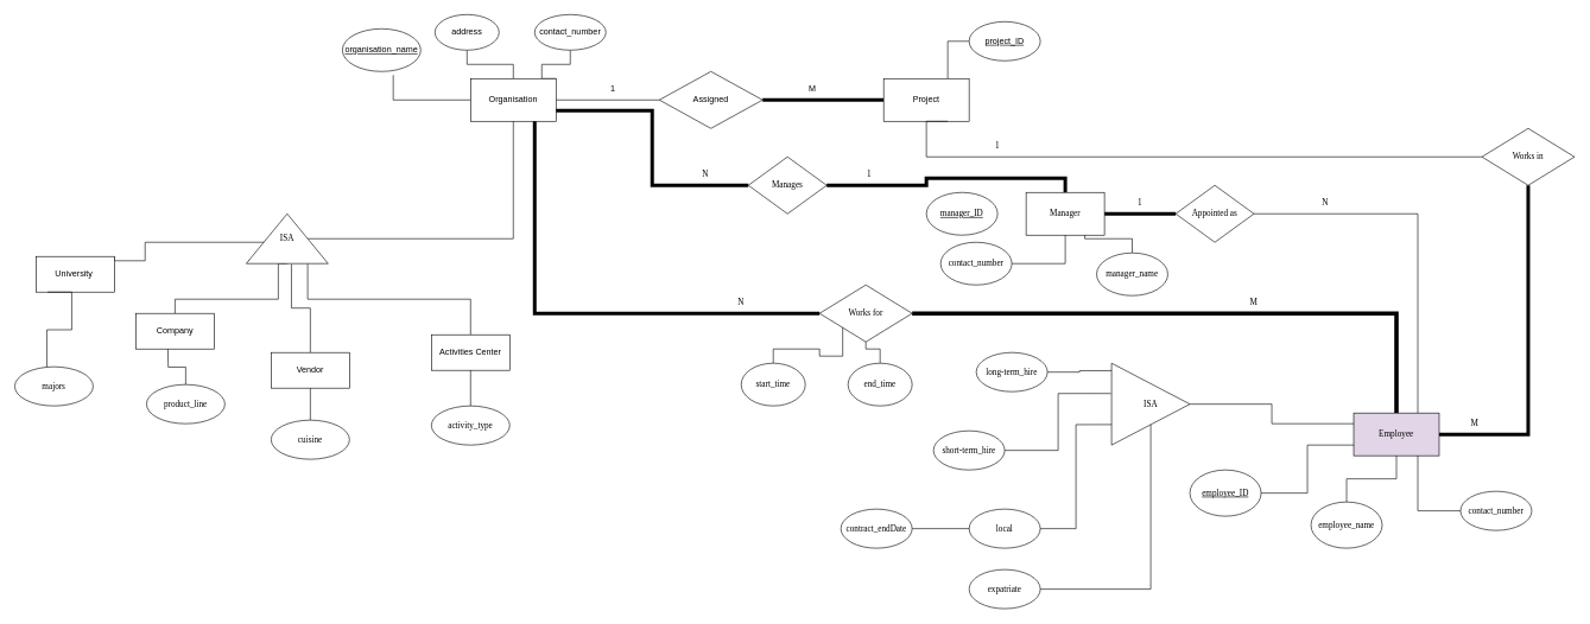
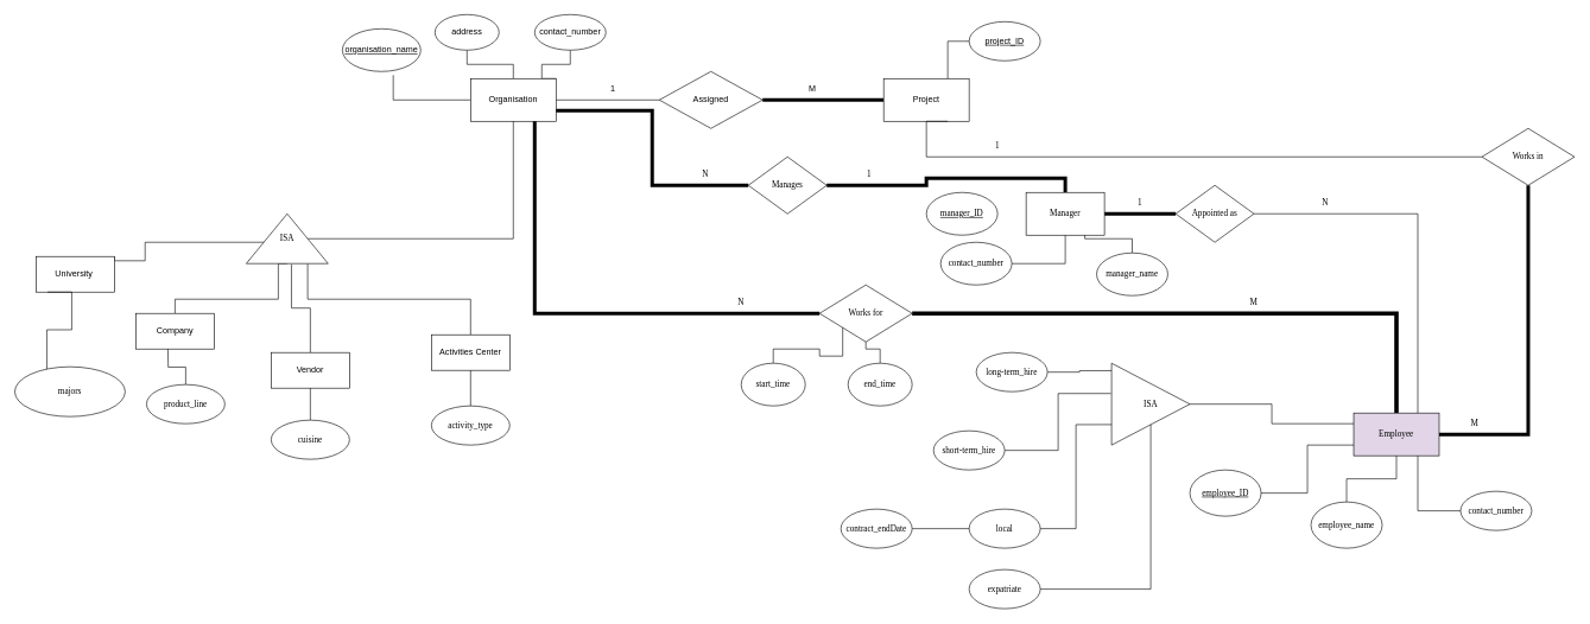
  <mxCell id="0" />
  <mxCell id="1" parent="0" />
  <mxCell id="2" style="edgeStyle=orthogonalEdgeStyle;rounded=0;orthogonalLoop=1;jettySize=auto;html=1;exitX=0;exitY=0.5;exitDx=0;exitDy=0;entryX=0.649;entryY=1.084;entryDx=0;entryDy=0;entryPerimeter=0;endArrow=none;endFill=0;" parent="1" source="6" target="12" edge="1"><mxGeometry relative="1" as="geometry" /></mxCell>
  <mxCell id="3" style="edgeStyle=orthogonalEdgeStyle;rounded=0;orthogonalLoop=1;jettySize=auto;html=1;exitX=0.5;exitY=0;exitDx=0;exitDy=0;entryX=0.5;entryY=1;entryDx=0;entryDy=0;endArrow=none;endFill=0;" parent="1" source="6" target="11" edge="1"><mxGeometry relative="1" as="geometry" /></mxCell>
  <mxCell id="4" style="edgeStyle=orthogonalEdgeStyle;rounded=0;orthogonalLoop=1;jettySize=auto;html=1;exitX=1;exitY=0.5;exitDx=0;exitDy=0;entryX=0;entryY=0.5;entryDx=0;entryDy=0;endArrow=none;endFill=0;" parent="1" source="6" target="7" edge="1"><mxGeometry relative="1" as="geometry" /></mxCell>
  <mxCell id="5" style="edgeStyle=orthogonalEdgeStyle;rounded=0;orthogonalLoop=1;jettySize=auto;html=1;exitX=1;exitY=0;exitDx=0;exitDy=0;entryX=0.5;entryY=1;entryDx=0;entryDy=0;endArrow=none;endFill=0;" parent="1" source="6" target="13" edge="1"><mxGeometry relative="1" as="geometry"><Array as="points"><mxPoint x="760" y="110" /><mxPoint x="760" y="90" /><mxPoint x="800" y="90" /></Array></mxGeometry></mxCell>
  <mxCell id="6" value="Organisation" style="rounded=0;whiteSpace=wrap;html=1;" parent="1" vertex="1"><mxGeometry x="660" y="110" width="120" height="60" as="geometry" /></mxCell>
  <mxCell id="7" value="Assigned" style="rhombus;whiteSpace=wrap;html=1;" parent="1" vertex="1"><mxGeometry x="925" y="100" width="145" height="80" as="geometry" /></mxCell>
  <mxCell id="8" style="edgeStyle=orthogonalEdgeStyle;rounded=0;orthogonalLoop=1;jettySize=auto;html=1;exitX=0;exitY=0.5;exitDx=0;exitDy=0;endArrow=none;endFill=0;strokeWidth=5;" parent="1" source="10" target="7" edge="1"><mxGeometry relative="1" as="geometry" /></mxCell>
  <mxCell id="9" style="edgeStyle=orthogonalEdgeStyle;rounded=0;orthogonalLoop=1;jettySize=auto;html=1;exitX=0.75;exitY=0;exitDx=0;exitDy=0;entryX=0;entryY=0.5;entryDx=0;entryDy=0;endArrow=none;endFill=0;" edge="1" parent="1" source="10" target="84"><mxGeometry relative="1" as="geometry" /></mxCell>
  <mxCell id="10" value="Project" style="rounded=0;whiteSpace=wrap;html=1;" parent="1" vertex="1"><mxGeometry x="1240" y="110" width="120" height="60" as="geometry" /></mxCell>
  <mxCell id="11" value="address" style="ellipse;whiteSpace=wrap;html=1;" parent="1" vertex="1"><mxGeometry x="610" y="20" width="90" height="50" as="geometry" /></mxCell>
  <mxCell id="12" value="&lt;u&gt;organisation_name&lt;/u&gt;" style="ellipse;whiteSpace=wrap;html=1;" parent="1" vertex="1"><mxGeometry x="480" y="40" width="110" height="60" as="geometry" /></mxCell>
  <mxCell id="13" value="contact_number" style="ellipse;whiteSpace=wrap;html=1;" parent="1" vertex="1"><mxGeometry x="750" y="20" width="100" height="50" as="geometry" /></mxCell>
  <mxCell id="14" value="1" style="text;html=1;strokeColor=none;fillColor=none;align=center;verticalAlign=middle;whiteSpace=wrap;rounded=0;" parent="1" vertex="1"><mxGeometry x="830" y="110" width="60" height="30" as="geometry" /></mxCell>
  <mxCell id="15" value="M" style="text;html=1;strokeColor=none;fillColor=none;align=center;verticalAlign=middle;whiteSpace=wrap;rounded=0;" parent="1" vertex="1"><mxGeometry x="1110" y="110" width="60" height="30" as="geometry" /></mxCell>
  <mxCell id="16" style="edgeStyle=orthogonalEdgeStyle;rounded=0;orthogonalLoop=1;jettySize=auto;html=1;exitX=1;exitY=0;exitDx=0;exitDy=0;entryX=0.06;entryY=0.026;entryDx=0;entryDy=0;entryPerimeter=0;fontFamily=Times New Roman;endArrow=none;endFill=0;strokeWidth=1;" parent="1" source="17" target="25" edge="1"><mxGeometry relative="1" as="geometry"><Array as="points"><mxPoint x="160" y="366" /><mxPoint x="203" y="366" /><mxPoint x="203" y="340" /><mxPoint x="390" y="340" /><mxPoint x="390" y="366" /></Array></mxGeometry></mxCell>
  <mxCell id="17" value="University&amp;nbsp;" style="rounded=0;whiteSpace=wrap;html=1;" parent="1" vertex="1"><mxGeometry x="50" y="360" width="110" height="50" as="geometry" /></mxCell>
  <mxCell id="18" style="edgeStyle=orthogonalEdgeStyle;rounded=0;orthogonalLoop=1;jettySize=auto;html=1;exitX=0.5;exitY=0;exitDx=0;exitDy=0;entryX=0;entryY=0.5;entryDx=0;entryDy=0;fontFamily=Times New Roman;endArrow=none;endFill=0;strokeWidth=1;" parent="1" source="19" target="25" edge="1"><mxGeometry relative="1" as="geometry"><Array as="points"><mxPoint x="245" y="420" /><mxPoint x="390" y="420" /><mxPoint x="390" y="370" /></Array></mxGeometry></mxCell>
  <mxCell id="19" value="Company" style="rounded=0;whiteSpace=wrap;html=1;" parent="1" vertex="1"><mxGeometry x="190" y="440" width="110" height="50" as="geometry" /></mxCell>
  <mxCell id="20" style="edgeStyle=orthogonalEdgeStyle;rounded=0;orthogonalLoop=1;jettySize=auto;html=1;exitX=0.5;exitY=0;exitDx=0;exitDy=0;fontFamily=Times New Roman;endArrow=none;endFill=0;strokeWidth=1;entryX=-0.011;entryY=0.552;entryDx=0;entryDy=0;entryPerimeter=0;" parent="1" source="21" target="25" edge="1"><mxGeometry relative="1" as="geometry"><mxPoint x="410" y="410" as="targetPoint" /></mxGeometry></mxCell>
  <mxCell id="21" value="Vendor" style="rounded=0;whiteSpace=wrap;html=1;" parent="1" vertex="1"><mxGeometry x="380" y="495" width="110" height="50" as="geometry" /></mxCell>
  <mxCell id="22" style="edgeStyle=orthogonalEdgeStyle;rounded=0;orthogonalLoop=1;jettySize=auto;html=1;exitX=0.5;exitY=0;exitDx=0;exitDy=0;fontFamily=Times New Roman;endArrow=none;endFill=0;strokeWidth=1;entryX=0;entryY=0.75;entryDx=0;entryDy=0;" parent="1" source="23" target="25" edge="1"><mxGeometry relative="1" as="geometry"><mxPoint x="460" y="400" as="targetPoint" /></mxGeometry></mxCell>
  <mxCell id="23" value="Activities Center" style="rounded=0;whiteSpace=wrap;html=1;" parent="1" vertex="1"><mxGeometry x="605" y="470" width="110" height="50" as="geometry" /></mxCell>
  <mxCell id="24" style="edgeStyle=orthogonalEdgeStyle;rounded=0;orthogonalLoop=1;jettySize=auto;html=1;entryX=0.5;entryY=1;entryDx=0;entryDy=0;fontFamily=Times New Roman;endArrow=none;endFill=0;strokeWidth=1;" parent="1" source="25" target="6" edge="1"><mxGeometry relative="1" as="geometry" /></mxCell>
  <mxCell id="25" value="ISA" style="triangle;whiteSpace=wrap;html=1;fontFamily=Times New Roman;direction=north;" parent="1" vertex="1"><mxGeometry x="345" y="300" width="115" height="70" as="geometry" /></mxCell>
  <mxCell id="26" style="edgeStyle=orthogonalEdgeStyle;rounded=0;orthogonalLoop=1;jettySize=auto;html=1;exitX=0.5;exitY=1;exitDx=0;exitDy=0;fontFamily=Times New Roman;endArrow=none;endFill=0;strokeWidth=1;" parent="1" source="17" target="17" edge="1"><mxGeometry relative="1" as="geometry" /></mxCell>
  <mxCell id="27" style="edgeStyle=orthogonalEdgeStyle;rounded=0;orthogonalLoop=1;jettySize=auto;html=1;fontFamily=Times New Roman;endArrow=none;endFill=0;strokeWidth=1;" parent="1" source="28" edge="1"><mxGeometry relative="1" as="geometry"><mxPoint x="66" y="410" as="targetPoint" /><Array as="points"><mxPoint x="65" y="463" /><mxPoint x="100" y="463" /><mxPoint x="100" y="410" /></Array></mxGeometry></mxCell>
- <mxCell id="28" value="majors" style="ellipse;whiteSpace=wrap;html=1;fontFamily=Times New Roman;" parent="1" vertex="1"><mxGeometry x="20" y="515" width="110" height="55" as="geometry" /></mxCell>
+ <mxCell id="28" value="majors" style="ellipse;whiteSpace=wrap;html=1;fontFamily=Times New Roman;" parent="1" vertex="1"><mxGeometry x="20" y="515" width="155" height="70" as="geometry" /></mxCell>
  <mxCell id="29" style="edgeStyle=orthogonalEdgeStyle;rounded=0;orthogonalLoop=1;jettySize=auto;html=1;entryX=0.5;entryY=1;entryDx=0;entryDy=0;fontFamily=Times New Roman;endArrow=none;endFill=0;strokeWidth=1;" parent="1" source="30" target="21" edge="1"><mxGeometry relative="1" as="geometry" /></mxCell>
  <mxCell id="30" value="cuisine" style="ellipse;whiteSpace=wrap;html=1;fontFamily=Times New Roman;" parent="1" vertex="1"><mxGeometry x="380" y="590" width="110" height="55" as="geometry" /></mxCell>
  <mxCell id="31" style="edgeStyle=orthogonalEdgeStyle;rounded=0;orthogonalLoop=1;jettySize=auto;html=1;fontFamily=Times New Roman;endArrow=none;endFill=0;strokeWidth=1;" parent="1" source="32" edge="1"><mxGeometry relative="1" as="geometry"><mxPoint x="235" y="490" as="targetPoint" /></mxGeometry></mxCell>
  <mxCell id="32" value="product_line" style="ellipse;whiteSpace=wrap;html=1;fontFamily=Times New Roman;" parent="1" vertex="1"><mxGeometry x="205" y="540" width="110" height="55" as="geometry" /></mxCell>
  <mxCell id="33" style="edgeStyle=orthogonalEdgeStyle;rounded=0;orthogonalLoop=1;jettySize=auto;html=1;entryX=0.5;entryY=1;entryDx=0;entryDy=0;fontFamily=Times New Roman;endArrow=none;endFill=0;strokeWidth=1;" parent="1" source="34" target="23" edge="1"><mxGeometry relative="1" as="geometry" /></mxCell>
  <mxCell id="34" value="activity_type" style="ellipse;whiteSpace=wrap;html=1;fontFamily=Times New Roman;" parent="1" vertex="1"><mxGeometry x="605" y="570" width="110" height="55" as="geometry" /></mxCell>
  <mxCell id="35" style="edgeStyle=orthogonalEdgeStyle;rounded=0;orthogonalLoop=1;jettySize=auto;html=1;exitX=0.5;exitY=0;exitDx=0;exitDy=0;entryX=1;entryY=0.5;entryDx=0;entryDy=0;fontFamily=Times New Roman;endArrow=none;endFill=0;strokeWidth=6;" parent="1" source="38" target="40" edge="1"><mxGeometry relative="1" as="geometry" /></mxCell>
  <mxCell id="36" style="edgeStyle=orthogonalEdgeStyle;rounded=0;orthogonalLoop=1;jettySize=auto;html=1;exitX=1;exitY=0.5;exitDx=0;exitDy=0;fontFamily=Times New Roman;endArrow=none;endFill=0;strokeWidth=5;" parent="1" source="38" target="42" edge="1"><mxGeometry relative="1" as="geometry" /></mxCell>
  <mxCell id="37" style="edgeStyle=orthogonalEdgeStyle;rounded=0;orthogonalLoop=1;jettySize=auto;html=1;exitX=0.75;exitY=0;exitDx=0;exitDy=0;entryX=1;entryY=0.5;entryDx=0;entryDy=0;fontFamily=Times New Roman;endArrow=none;endFill=0;strokeWidth=1;" parent="1" source="38" target="69" edge="1"><mxGeometry relative="1" as="geometry" /></mxCell>
  <mxCell id="38" value="Employee" style="rounded=0;whiteSpace=wrap;html=1;fontFamily=Times New Roman;fillColor=#e1d5e7;" parent="1" vertex="1"><mxGeometry x="1900" y="580" width="120" height="60" as="geometry" /></mxCell>
  <mxCell id="39" style="edgeStyle=orthogonalEdgeStyle;rounded=0;orthogonalLoop=1;jettySize=auto;html=1;exitX=0;exitY=0.5;exitDx=0;exitDy=0;entryX=0.75;entryY=1;entryDx=0;entryDy=0;fontFamily=Times New Roman;endArrow=none;endFill=0;strokeWidth=5;" parent="1" source="40" target="6" edge="1"><mxGeometry relative="1" as="geometry" /></mxCell>
  <mxCell id="40" value="Works for" style="rhombus;whiteSpace=wrap;html=1;fontFamily=Times New Roman;" parent="1" vertex="1"><mxGeometry x="1150" y="400" width="130" height="80" as="geometry" /></mxCell>
  <mxCell id="41" style="edgeStyle=orthogonalEdgeStyle;rounded=0;orthogonalLoop=1;jettySize=auto;html=1;entryX=0.75;entryY=1;entryDx=0;entryDy=0;fontFamily=Times New Roman;endArrow=none;endFill=0;strokeWidth=1;" parent="1" source="42" target="10" edge="1"><mxGeometry relative="1" as="geometry"><Array as="points"><mxPoint x="1300" y="220" /><mxPoint x="1300" y="170" /></Array></mxGeometry></mxCell>
  <mxCell id="42" value="Works in" style="rhombus;whiteSpace=wrap;html=1;fontFamily=Times New Roman;" parent="1" vertex="1"><mxGeometry x="2080" y="180" width="130" height="80" as="geometry" /></mxCell>
  <mxCell id="43" value="M" style="text;html=1;strokeColor=none;fillColor=none;align=center;verticalAlign=middle;whiteSpace=wrap;rounded=0;fontFamily=Times New Roman;" parent="1" vertex="1"><mxGeometry x="1730" y="410" width="60" height="30" as="geometry" /></mxCell>
  <mxCell id="44" value="N" style="text;html=1;strokeColor=none;fillColor=none;align=center;verticalAlign=middle;whiteSpace=wrap;rounded=0;fontFamily=Times New Roman;" parent="1" vertex="1"><mxGeometry x="1010" y="410" width="60" height="30" as="geometry" /></mxCell>
  <mxCell id="45" value="M" style="text;html=1;strokeColor=none;fillColor=none;align=center;verticalAlign=middle;whiteSpace=wrap;rounded=0;fontFamily=Times New Roman;" parent="1" vertex="1"><mxGeometry x="2040" y="580" width="60" height="30" as="geometry" /></mxCell>
  <mxCell id="46" value="1" style="text;html=1;strokeColor=none;fillColor=none;align=center;verticalAlign=middle;whiteSpace=wrap;rounded=0;fontFamily=Times New Roman;" parent="1" vertex="1"><mxGeometry x="1370" y="190" width="60" height="30" as="geometry" /></mxCell>
  <mxCell id="47" style="edgeStyle=orthogonalEdgeStyle;rounded=0;orthogonalLoop=1;jettySize=auto;html=1;entryX=0.75;entryY=1;entryDx=0;entryDy=0;fontFamily=Times New Roman;endArrow=none;endFill=0;strokeWidth=1;" parent="1" source="48" target="38" edge="1"><mxGeometry relative="1" as="geometry" /></mxCell>
  <mxCell id="48" value="contact_number" style="ellipse;whiteSpace=wrap;html=1;fontFamily=Times New Roman;" parent="1" vertex="1"><mxGeometry x="2050" y="690" width="100" height="55" as="geometry" /></mxCell>
  <mxCell id="49" style="edgeStyle=orthogonalEdgeStyle;rounded=0;orthogonalLoop=1;jettySize=auto;html=1;entryX=0.5;entryY=1;entryDx=0;entryDy=0;fontFamily=Times New Roman;endArrow=none;endFill=0;strokeWidth=1;" parent="1" source="50" target="38" edge="1"><mxGeometry relative="1" as="geometry" /></mxCell>
  <mxCell id="50" value="employee_name" style="ellipse;whiteSpace=wrap;html=1;fontFamily=Times New Roman;" parent="1" vertex="1"><mxGeometry x="1840" y="705" width="100" height="65" as="geometry" /></mxCell>
  <mxCell id="51" style="edgeStyle=orthogonalEdgeStyle;rounded=0;orthogonalLoop=1;jettySize=auto;html=1;fontFamily=Times New Roman;endArrow=none;endFill=0;strokeWidth=1;entryX=0;entryY=0.75;entryDx=0;entryDy=0;" parent="1" source="52" target="38" edge="1"><mxGeometry relative="1" as="geometry"><mxPoint x="1880" y="620" as="targetPoint" /></mxGeometry></mxCell>
  <mxCell id="52" value="&lt;u&gt;employee_ID&lt;/u&gt;" style="ellipse;whiteSpace=wrap;html=1;fontFamily=Times New Roman;" parent="1" vertex="1"><mxGeometry x="1670" y="660" width="100" height="65" as="geometry" /></mxCell>
  <mxCell id="53" style="edgeStyle=orthogonalEdgeStyle;rounded=0;orthogonalLoop=1;jettySize=auto;html=1;entryX=0.5;entryY=1;entryDx=0;entryDy=0;fontFamily=Times New Roman;endArrow=none;endFill=0;strokeWidth=1;" parent="1" source="54" target="40" edge="1"><mxGeometry relative="1" as="geometry" /></mxCell>
  <mxCell id="54" value="end_time" style="ellipse;whiteSpace=wrap;html=1;fontFamily=Times New Roman;" parent="1" vertex="1"><mxGeometry x="1190" y="510" width="90" height="60" as="geometry" /></mxCell>
  <mxCell id="55" style="edgeStyle=orthogonalEdgeStyle;rounded=0;orthogonalLoop=1;jettySize=auto;html=1;exitX=0.5;exitY=0;exitDx=0;exitDy=0;entryX=0;entryY=1;entryDx=0;entryDy=0;fontFamily=Times New Roman;endArrow=none;endFill=0;strokeWidth=1;" parent="1" source="56" target="40" edge="1"><mxGeometry relative="1" as="geometry" /></mxCell>
  <mxCell id="56" value="start_time" style="ellipse;whiteSpace=wrap;html=1;fontFamily=Times New Roman;" parent="1" vertex="1"><mxGeometry x="1040" y="510" width="90" height="60" as="geometry" /></mxCell>
  <mxCell id="57" style="edgeStyle=orthogonalEdgeStyle;rounded=0;orthogonalLoop=1;jettySize=auto;html=1;entryX=0;entryY=0.25;entryDx=0;entryDy=0;fontFamily=Times New Roman;endArrow=none;endFill=0;strokeWidth=1;" parent="1" source="58" target="38" edge="1"><mxGeometry relative="1" as="geometry" /></mxCell>
  <mxCell id="58" value="ISA" style="triangle;whiteSpace=wrap;html=1;fontFamily=Times New Roman;" parent="1" vertex="1"><mxGeometry x="1560" y="510" width="110" height="115" as="geometry" /></mxCell>
  <mxCell id="59" style="edgeStyle=orthogonalEdgeStyle;rounded=0;orthogonalLoop=1;jettySize=auto;html=1;exitX=1;exitY=0.5;exitDx=0;exitDy=0;fontFamily=Times New Roman;endArrow=none;endFill=0;strokeWidth=1;entryX=-0.009;entryY=0.37;entryDx=0;entryDy=0;entryPerimeter=0;" parent="1" source="60" target="58" edge="1"><mxGeometry relative="1" as="geometry"><mxPoint x="1550" y="549" as="targetPoint" /></mxGeometry></mxCell>
  <mxCell id="60" value="short-term_hire" style="ellipse;whiteSpace=wrap;html=1;fontFamily=Times New Roman;" parent="1" vertex="1"><mxGeometry x="1310" y="605" width="100" height="55" as="geometry" /></mxCell>
  <mxCell id="61" style="edgeStyle=orthogonalEdgeStyle;rounded=0;orthogonalLoop=1;jettySize=auto;html=1;exitX=1;exitY=0.5;exitDx=0;exitDy=0;fontFamily=Times New Roman;endArrow=none;endFill=0;strokeWidth=1;entryX=0;entryY=0.091;entryDx=0;entryDy=0;entryPerimeter=0;" parent="1" source="62" target="58" edge="1"><mxGeometry relative="1" as="geometry"><mxPoint x="1550" y="550" as="targetPoint" /></mxGeometry></mxCell>
  <mxCell id="62" value="long-term_hire" style="ellipse;whiteSpace=wrap;html=1;fontFamily=Times New Roman;" parent="1" vertex="1"><mxGeometry x="1370" y="495" width="100" height="55" as="geometry" /></mxCell>
  <mxCell id="63" style="edgeStyle=orthogonalEdgeStyle;rounded=0;orthogonalLoop=1;jettySize=auto;html=1;fontFamily=Times New Roman;endArrow=none;endFill=0;strokeWidth=1;" parent="1" source="64" target="58" edge="1"><mxGeometry relative="1" as="geometry"><mxPoint x="1574" y="620" as="targetPoint" /></mxGeometry></mxCell>
  <mxCell id="64" value="expatriate" style="ellipse;whiteSpace=wrap;html=1;fontFamily=Times New Roman;" parent="1" vertex="1"><mxGeometry x="1360" y="800" width="100" height="55" as="geometry" /></mxCell>
  <mxCell id="65" style="edgeStyle=orthogonalEdgeStyle;rounded=0;orthogonalLoop=1;jettySize=auto;html=1;entryX=0;entryY=0.75;entryDx=0;entryDy=0;fontFamily=Times New Roman;endArrow=none;endFill=0;strokeWidth=1;" parent="1" source="66" target="58" edge="1"><mxGeometry relative="1" as="geometry" /></mxCell>
  <mxCell id="66" value="local" style="ellipse;whiteSpace=wrap;html=1;fontFamily=Times New Roman;" parent="1" vertex="1"><mxGeometry x="1360" y="715" width="100" height="55" as="geometry" /></mxCell>
  <mxCell id="67" style="edgeStyle=orthogonalEdgeStyle;rounded=0;orthogonalLoop=1;jettySize=auto;html=1;fontFamily=Times New Roman;endArrow=none;endFill=0;strokeWidth=1;" parent="1" source="68" target="66" edge="1"><mxGeometry relative="1" as="geometry" /></mxCell>
  <mxCell id="68" value="contract_endDate" style="ellipse;whiteSpace=wrap;html=1;fontFamily=Times New Roman;" parent="1" vertex="1"><mxGeometry x="1180" y="715" width="100" height="55" as="geometry" /></mxCell>
  <mxCell id="69" value="Appointed as" style="rhombus;whiteSpace=wrap;html=1;fontFamily=Times New Roman;" parent="1" vertex="1"><mxGeometry x="1650" y="260" width="110" height="80" as="geometry" /></mxCell>
  <mxCell id="70" value="N" style="text;html=1;strokeColor=none;fillColor=none;align=center;verticalAlign=middle;whiteSpace=wrap;rounded=0;fontFamily=Times New Roman;" parent="1" vertex="1"><mxGeometry x="1830" y="270" width="60" height="30" as="geometry" /></mxCell>
  <mxCell id="71" style="edgeStyle=orthogonalEdgeStyle;rounded=0;orthogonalLoop=1;jettySize=auto;html=1;entryX=0;entryY=0.5;entryDx=0;entryDy=0;fontFamily=Times New Roman;endArrow=none;endFill=0;strokeWidth=5;" parent="1" source="73" target="69" edge="1"><mxGeometry relative="1" as="geometry" /></mxCell>
  <mxCell id="72" style="edgeStyle=orthogonalEdgeStyle;rounded=0;orthogonalLoop=1;jettySize=auto;html=1;exitX=0.5;exitY=0;exitDx=0;exitDy=0;fontFamily=Times New Roman;endArrow=none;endFill=0;strokeWidth=5;" parent="1" source="73" target="81" edge="1"><mxGeometry relative="1" as="geometry" /></mxCell>
  <mxCell id="73" value="Manager" style="rounded=0;whiteSpace=wrap;html=1;fontFamily=Times New Roman;" parent="1" vertex="1"><mxGeometry x="1440" y="270" width="110" height="60" as="geometry" /></mxCell>
  <mxCell id="74" value="1" style="text;html=1;strokeColor=none;fillColor=none;align=center;verticalAlign=middle;whiteSpace=wrap;rounded=0;fontFamily=Times New Roman;" parent="1" vertex="1"><mxGeometry x="1570" y="270" width="60" height="30" as="geometry" /></mxCell>
  <mxCell id="75" style="edgeStyle=orthogonalEdgeStyle;rounded=0;orthogonalLoop=1;jettySize=auto;html=1;exitX=0.5;exitY=0;exitDx=0;exitDy=0;entryX=0.75;entryY=1;entryDx=0;entryDy=0;fontFamily=Times New Roman;endArrow=none;endFill=0;strokeWidth=1;" parent="1" source="76" target="73" edge="1"><mxGeometry relative="1" as="geometry" /></mxCell>
  <mxCell id="76" value="manager_name" style="ellipse;whiteSpace=wrap;html=1;fontFamily=Times New Roman;" parent="1" vertex="1"><mxGeometry x="1539" y="355" width="100" height="60" as="geometry" /></mxCell>
  <mxCell id="77" value="&lt;u&gt;manager_ID&lt;/u&gt;" style="ellipse;whiteSpace=wrap;html=1;fontFamily=Times New Roman;" parent="1" vertex="1"><mxGeometry x="1300" y="270" width="100" height="60" as="geometry" /></mxCell>
  <mxCell id="78" style="edgeStyle=orthogonalEdgeStyle;rounded=0;orthogonalLoop=1;jettySize=auto;html=1;entryX=0.5;entryY=1;entryDx=0;entryDy=0;fontFamily=Times New Roman;endArrow=none;endFill=0;strokeWidth=1;" parent="1" source="79" target="73" edge="1"><mxGeometry relative="1" as="geometry" /></mxCell>
  <mxCell id="79" value="contact_number" style="ellipse;whiteSpace=wrap;html=1;fontFamily=Times New Roman;" parent="1" vertex="1"><mxGeometry x="1320" y="340" width="100" height="60" as="geometry" /></mxCell>
  <mxCell id="80" style="edgeStyle=orthogonalEdgeStyle;rounded=0;orthogonalLoop=1;jettySize=auto;html=1;exitX=0;exitY=0.5;exitDx=0;exitDy=0;entryX=1;entryY=0.75;entryDx=0;entryDy=0;fontFamily=Times New Roman;endArrow=none;endFill=0;strokeWidth=5;" parent="1" source="81" target="6" edge="1"><mxGeometry relative="1" as="geometry" /></mxCell>
  <mxCell id="81" value="Manages" style="rhombus;whiteSpace=wrap;html=1;fontFamily=Times New Roman;" parent="1" vertex="1"><mxGeometry x="1050" y="220" width="110" height="80" as="geometry" /></mxCell>
  <mxCell id="82" value="1" style="text;html=1;strokeColor=none;fillColor=none;align=center;verticalAlign=middle;whiteSpace=wrap;rounded=0;fontFamily=Times New Roman;" parent="1" vertex="1"><mxGeometry x="1190" y="230" width="60" height="30" as="geometry" /></mxCell>
  <mxCell id="83" value="N" style="text;html=1;strokeColor=none;fillColor=none;align=center;verticalAlign=middle;whiteSpace=wrap;rounded=0;fontFamily=Times New Roman;" parent="1" vertex="1"><mxGeometry x="960" y="230" width="60" height="30" as="geometry" /></mxCell>
  <mxCell id="84" value="&lt;u&gt;project_ID&lt;br&gt;&lt;/u&gt;" style="ellipse;whiteSpace=wrap;html=1;" vertex="1" parent="1"><mxGeometry x="1360" y="30" width="100" height="55" as="geometry" /></mxCell>
